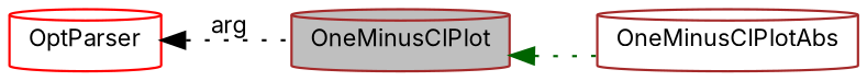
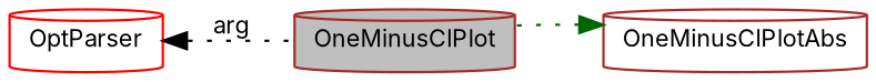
  digraph {
    fontname=Inter
    rankdir=LR
    node [color=brown fillcolor=white fontname=Inter fontsize=10 shape=cylinder style=filled]
    edge [dir=back fontname=Inter fontsize=10 labelfontname=Helvetica labelfontsize=10 style=dotted]
    n1 [fillcolor=grey75 fontcolor=black height=0.2 label=OneMinusClPlot width=0.4]
    n2 [height=0.2 label=OneMinusClPlotAbs width=0.4]
    n3 [color=red height=0.2 label=OptParser width=0.4]
-   n1 -> n2 [color=darkgreen]
+   n2 -> n1 [color=darkgreen]
    n3 -> n1 [color=black label=" arg"]
  }
